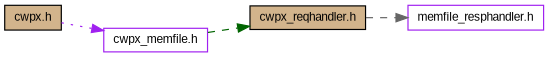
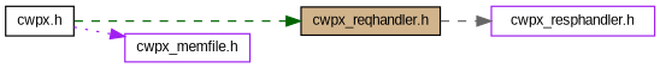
  digraph {
    fontname="Liberation Sans"
    rankdir=LR
    node [color=black fillcolor=tan fontname="Liberation Sans" fontsize=10 shape=record style=filled]
    edge [fontname="Liberation Sans" fontsize=10 labelfontname=Helvetica labelfontsize=10 style=dashed]
-   n1 [fontcolor=black height=0.2 label="cwpx.h" width=0.4]
+   n1 [fillcolor=white fontcolor=black height=0.2 label="cwpx.h" width=0.4]
    n2 [height=0.2 label="cwpx_reqhandler.h" width=0.4]
    n3 [color=purple fillcolor=white height=0.2 label="cwpx_memfile.h" width=0.4]
-   n4 [color=purple fillcolor=white height=0.2 label="memfile_resphandler.h" width=0.4]
-   n3 -> n2 [color=darkgreen]
+   n4 [color=purple fillcolor=white height=0.2 label="cwpx_resphandler.h" width=0.4]
+   n1 -> n2 [color=darkgreen]
    n1 -> n3 [color=purple style=dotted]
    n2 -> n4 [color=gray40]
  }
